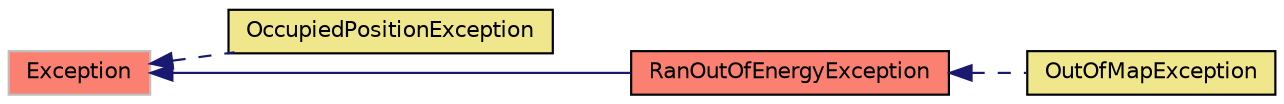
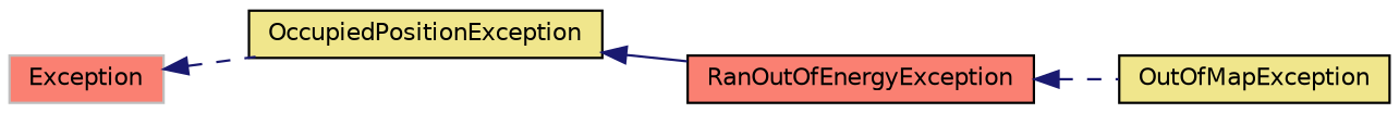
  digraph {
    rankdir=LR
    node [color=black fillcolor=salmon fontname=Helvetica fontsize=10 shape=record style=filled]
    edge [color=midnightblue dir=back fontname=Helvetica fontsize=10 labelfontname=Helvetica labelfontsize=10 style=dashed]
    n1 [color=grey75 height=0.2 label=Exception width=0.4]
    n2 [fillcolor=khaki height=0.2 label=OccupiedPositionException width=0.4]
    n3 [height=0.2 label=RanOutOfEnergyException width=0.4]
    n4 [fillcolor=khaki height=0.2 label=OutOfMapException width=0.4]
    n1 -> n2
-   n1 -> n3 [style=solid]
+   n2 -> n3 [style=solid]
    n3 -> n4
  }
